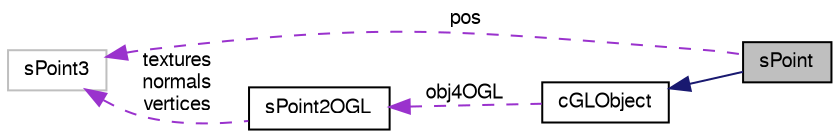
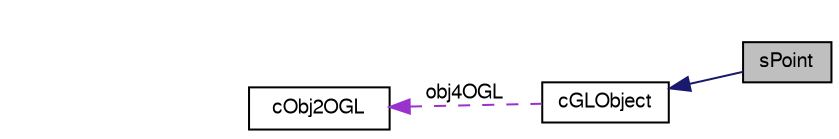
  digraph {
    rankdir=LR
    node [color=black fillcolor=white fontname=FreeSans fontsize=10 shape=record style=filled]
    edge [color=darkorchid3 dir=back fontname=FreeSans fontsize=10 labelfontname=FreeSans labelfontsize=10 style=dashed]
    n1 [fillcolor=grey75 fontcolor=black height=0.2 label=sPoint width=0.4]
    n2 [height=0.2 label=cGLObject width=0.4]
-   n3 [height=0.2 label=sPoint2OGL width=0.4]
-   n4 [color=grey75 height=0.2 label=sPoint3 width=0.4]
+   n3 [height=0.2 label=cObj2OGL width=0.4]
    n2 -> n1 [color=midnightblue style=solid]
    n3 -> n2 [label=obj4OGL]
-   n4 -> n1 [label=pos]
-   n4 -> n3 [label="textures\nnormals\nvertices"]
  }
